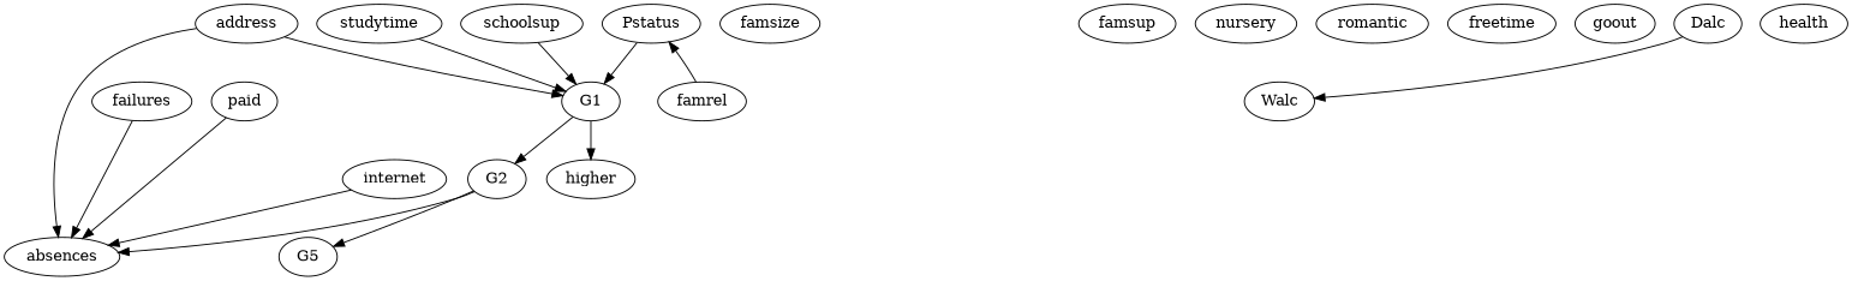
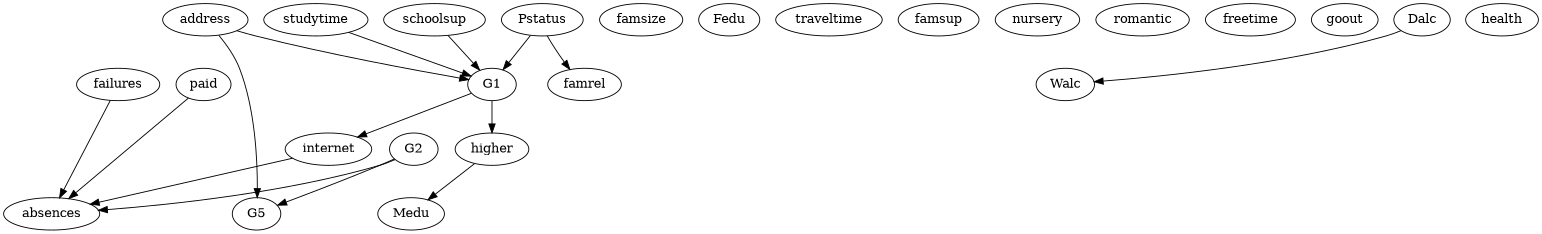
  strict digraph {
    edge [origin=learned]
    address
    absences
    G1
    higher
    G2
    famsize
    Pstatus
    famrel
+   Fedu
+   traveltime
    studytime
    failures
    schoolsup
    famsup
    paid
    nursery
+   Medu
    internet
    romantic
    freetime
    goout
    Dalc
    Walc
    health
    n25 [label=G5]
-   address -> absences [weight=1.0400673870366761]
+   address -> n25 [weight=1.0400673870366761]
    address -> G1 [weight=1.0061746202065138]
    G1 -> higher [weight=2.692863209170704]
-   G1 -> G2 [weight=0.8894760346841171]
+   G1 -> internet [weight=0.8894760346841171]
+   higher -> Medu [weight=0.9842979274159612]
    G2 -> absences [weight=-1.053896323013295]
    G2 -> n25 [weight=0.884850757457223]
    Pstatus -> G1 [weight=1.258847717620239]
-   famrel -> Pstatus [weight=0.8398812644673836]
+   Pstatus -> famrel [weight=0.8398812644673836]
    studytime -> G1 [weight=0.8640933083623469]
    failures -> absences [weight=0.9395521660580763]
    schoolsup -> G1 [weight=-0.8006859117073503]
    paid -> absences [weight=-1.0534783425143834]
    internet -> absences [weight=0.8369132842547703]
    Dalc -> Walc [weight=0.8624090324920678]
  }
